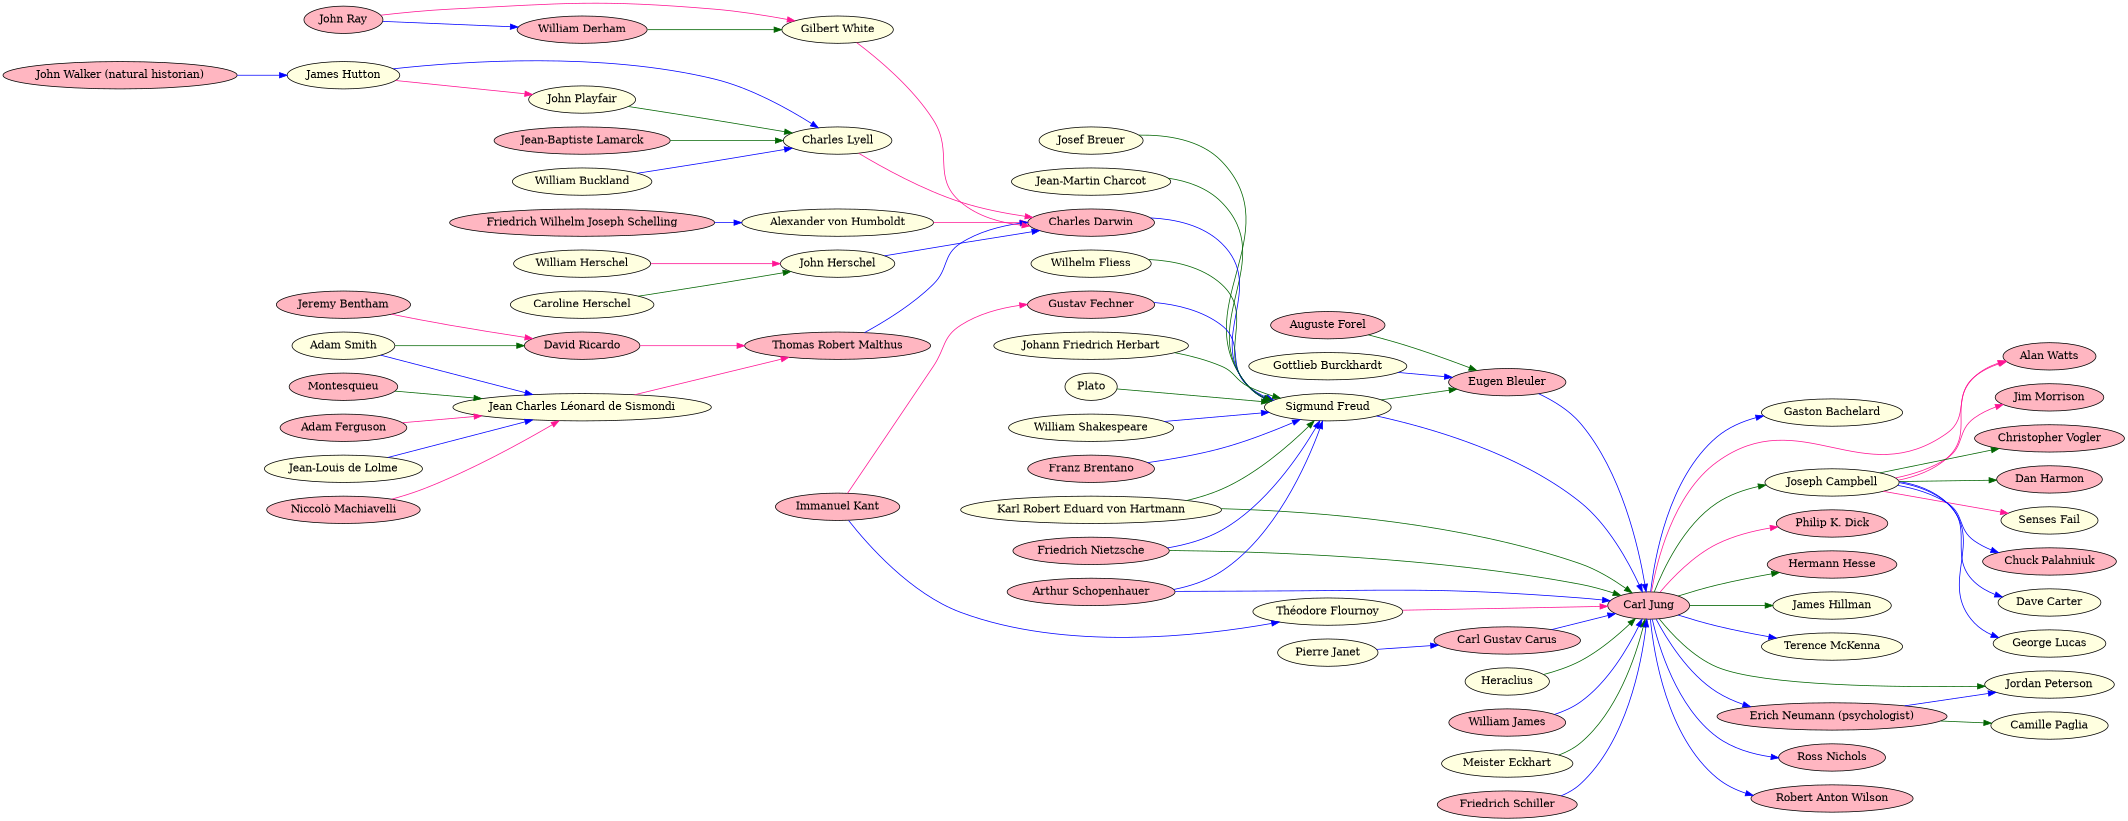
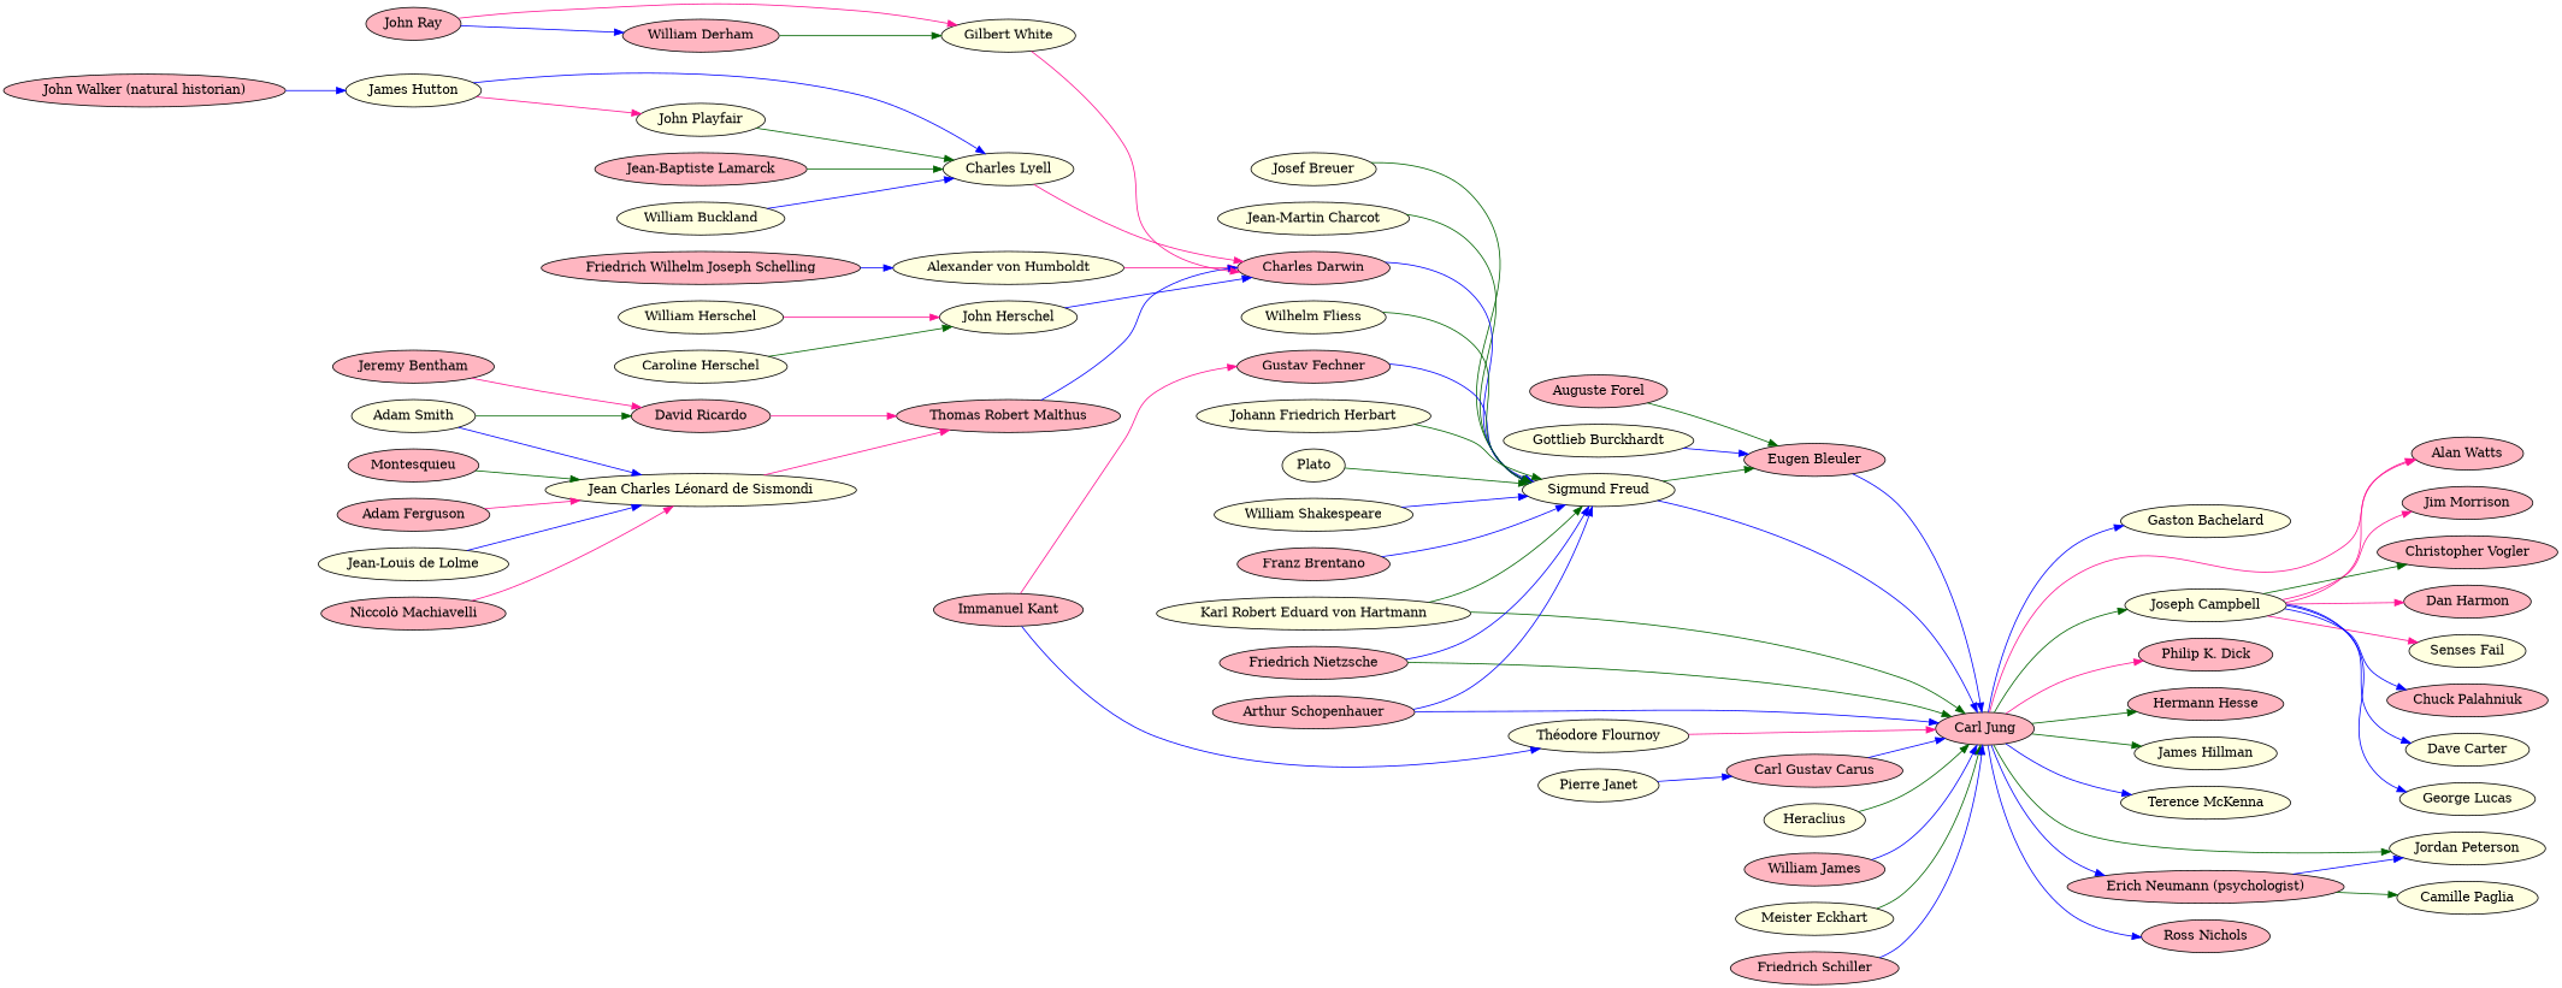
  strict digraph {
    rankdir=LR
    node [fillcolor=lightyellow style=filled]
    edge [color=blue]
    "Carl Jung" [fillcolor=lightpink height=0.5 width=1.25]
    "Gaston Bachelard" [height=0.5 width=2.0972]
    "Joseph Campbell" [height=0.5 width=2.0417]
    "Alan Watts" [fillcolor=lightpink height=0.5 width=1.4306]
    "Philip K. Dick" [fillcolor=lightpink height=0.5 width=1.7151]
    "Hermann Hesse" [fillcolor=lightpink height=0.5 width=1.8776]
    "James Hillman" [height=0.5 width=1.7361]
    "Terence McKenna" [height=0.5 width=2.1528]
    "Erich Neumann (psychologist)" [fillcolor=lightpink height=0.5 width=3.3611]
    "Jordan Peterson" [height=0.5 width=1.9318]
    "Ross Nichols" [fillcolor=lightpink height=0.5 width=1.6667]
-   "Robert Anton Wilson" [fillcolor=lightpink height=0.5 width=2.4734]
    "George Lucas" [height=0.5 width=1.7151]
    "Jim Morrison" [fillcolor=lightpink height=0.5 width=1.6429]
    "Christopher Vogler" [fillcolor=lightpink height=0.5 width=2.2387]
    "Dan Harmon" [fillcolor=lightpink height=0.5 width=1.5887]
    "Senses Fail" [height=0.5 width=1.4444]
    "Chuck Palahniuk" [fillcolor=lightpink height=0.5 width=1.9861]
    "Dave Carter" [height=0.5 width=1.5]
    "Camille Paglia" [height=0.5 width=1.7151]
    "Eugen Bleuler" [fillcolor=lightpink height=0.5 width=1.6806]
    "Auguste Forel" [fillcolor=lightpink height=0.5 width=1.7151]
    "Sigmund Freud" [height=0.5 width=1.8611]
    "Franz Brentano" [fillcolor=lightpink height=0.5 width=1.8472]
    "Josef Breuer" [height=0.5 width=1.5556]
    "Jean-Martin Charcot" [height=0.5 width=2.3472]
    "Charles Darwin" [fillcolor=lightpink height=0.5 width=1.8472]
    "Charles Lyell" [height=0.5 width=1.6111]
    "James Hutton" [height=0.5 width=1.6667]
    "John Playfair" [height=0.5 width=1.6111]
    "John Walker (natural historian)" [fillcolor=lightpink height=0.5 width=3.3761]
    "Jean-Baptiste Lamarck" [fillcolor=lightpink height=0.5 width=2.5833]
    "William Buckland" [height=0.5 width=2.0762]
    "Alexander von Humboldt" [height=0.5 width=2.8525]
    "Friedrich Wilhelm Joseph Schelling" [fillcolor=lightpink height=0.5 width=3.8472]
    "John Herschel" [height=0.5 width=1.7151]
    "William Herschel" [height=0.5 width=2.004]
    "Caroline Herschel" [height=0.5 width=2.0972]
    "Thomas Robert Malthus" [fillcolor=lightpink height=0.5 width=2.7639]
    "David Ricardo" [fillcolor=lightpink height=0.5 width=1.7693]
    "Adam Smith" [height=0.5 width=1.5556]
    "Jean Charles Léonard de Sismondi" [height=0.5 width=3.7917]
    "Jeremy Bentham" [fillcolor=lightpink height=0.5 width=1.9498]
    "Adam Ferguson" [fillcolor=lightpink height=0.5 width=1.9318]
    "Jean-Louis de Lolme" [height=0.5 width=2.4028]
    "Niccolò Machiavelli" [fillcolor=lightpink height=0.5 width=2.2929]
    Montesquieu [fillcolor=lightpink height=0.5 width=1.6111]
    "Gilbert White" [height=0.5 width=1.6667]
    "John Ray" [fillcolor=lightpink height=0.5 width=1.25]
    "William Derham" [fillcolor=lightpink height=0.5 width=1.9167]
    "Gustav Fechner" [fillcolor=lightpink height=0.5 width=1.8957]
    "Immanuel Kant" [fillcolor=lightpink height=0.5 width=1.8234]
    "Théodore Flournoy" [height=0.5 width=2.2778]
    "Wilhelm Fliess" [height=0.5 width=1.7693]
    "Karl Robert Eduard von Hartmann" [height=0.5 width=3.7778]
    "Johann Friedrich Herbart" [height=0.5 width=2.7984]
    "Friedrich Nietzsche" [fillcolor=lightpink height=0.5 width=2.2567]
    Plato [height=0.5 width=0.81243]
    "Arthur Schopenhauer" [fillcolor=lightpink height=0.5 width=2.4583]
    "William Shakespeare" [height=0.5 width=2.3889]
    "Gottlieb Burckhardt" [height=0.5 width=2.3109]
    "Carl Gustav Carus" [fillcolor=lightpink height=0.5 width=2.1667]
    Heraclius [height=0.5 width=1.2277]
    "William James" [fillcolor=lightpink height=0.5 width=1.7361]
    "Pierre Janet" [height=0.5 width=1.4444]
    "Meister Eckhart" [height=0.5 width=1.8776]
    "Friedrich Schiller" [fillcolor=lightpink height=0.5 width=2.0278]
    "Carl Jung" -> "Gaston Bachelard"
    "Carl Jung" -> "Joseph Campbell" [color=darkgreen]
    "Carl Jung" -> "Alan Watts" [color=deeppink]
    "Carl Jung" -> "Philip K. Dick" [color=deeppink]
    "Carl Jung" -> "Hermann Hesse" [color=darkgreen]
    "Carl Jung" -> "James Hillman" [color=darkgreen]
    "Carl Jung" -> "Terence McKenna"
    "Carl Jung" -> "Erich Neumann (psychologist)"
    "Carl Jung" -> "Jordan Peterson" [color=darkgreen]
    "Carl Jung" -> "Ross Nichols"
-   "Carl Jung" -> "Robert Anton Wilson"
    "Joseph Campbell" -> "Alan Watts" [color=deeppink]
    "Joseph Campbell" -> "George Lucas"
    "Joseph Campbell" -> "Jim Morrison" [color=deeppink]
    "Joseph Campbell" -> "Christopher Vogler" [color=darkgreen]
-   "Joseph Campbell" -> "Dan Harmon" [color=darkgreen]
+   "Joseph Campbell" -> "Dan Harmon" [color=deeppink]
    "Joseph Campbell" -> "Senses Fail" [color=deeppink]
    "Joseph Campbell" -> "Chuck Palahniuk"
    "Joseph Campbell" -> "Dave Carter"
    "Erich Neumann (psychologist)" -> "Jordan Peterson"
    "Erich Neumann (psychologist)" -> "Camille Paglia" [color=darkgreen]
    "Eugen Bleuler" -> "Carl Jung"
    "Auguste Forel" -> "Eugen Bleuler" [color=darkgreen]
    "Sigmund Freud" -> "Carl Jung"
    "Sigmund Freud" -> "Eugen Bleuler" [color=darkgreen]
    "Franz Brentano" -> "Sigmund Freud"
    "Josef Breuer" -> "Sigmund Freud" [color=darkgreen]
    "Jean-Martin Charcot" -> "Sigmund Freud" [color=darkgreen]
    "Charles Darwin" -> "Sigmund Freud"
    "Charles Lyell" -> "Charles Darwin" [color=deeppink]
    "James Hutton" -> "Charles Lyell"
    "James Hutton" -> "John Playfair" [color=deeppink]
    "John Playfair" -> "Charles Lyell" [color=darkgreen]
    "John Walker (natural historian)" -> "James Hutton"
    "Jean-Baptiste Lamarck" -> "Charles Lyell" [color=darkgreen]
    "William Buckland" -> "Charles Lyell"
    "Alexander von Humboldt" -> "Charles Darwin" [color=deeppink]
    "Friedrich Wilhelm Joseph Schelling" -> "Alexander von Humboldt"
    "John Herschel" -> "Charles Darwin"
    "William Herschel" -> "John Herschel" [color=deeppink]
    "Caroline Herschel" -> "John Herschel" [color=darkgreen]
    "Thomas Robert Malthus" -> "Charles Darwin"
    "David Ricardo" -> "Thomas Robert Malthus" [color=deeppink]
    "Adam Smith" -> "David Ricardo" [color=darkgreen]
    "Adam Smith" -> "Jean Charles Léonard de Sismondi"
    "Jean Charles Léonard de Sismondi" -> "Thomas Robert Malthus" [color=deeppink]
    "Jeremy Bentham" -> "David Ricardo" [color=deeppink]
    "Adam Ferguson" -> "Jean Charles Léonard de Sismondi" [color=deeppink]
    "Jean-Louis de Lolme" -> "Jean Charles Léonard de Sismondi"
    "Niccolò Machiavelli" -> "Jean Charles Léonard de Sismondi" [color=deeppink]
    Montesquieu -> "Jean Charles Léonard de Sismondi" [color=darkgreen]
    "Gilbert White" -> "Charles Darwin" [color=deeppink]
    "John Ray" -> "Gilbert White" [color=deeppink]
    "John Ray" -> "William Derham"
    "William Derham" -> "Gilbert White" [color=darkgreen]
    "Gustav Fechner" -> "Sigmund Freud"
    "Immanuel Kant" -> "Gustav Fechner" [color=deeppink]
    "Immanuel Kant" -> "Théodore Flournoy"
    "Théodore Flournoy" -> "Carl Jung" [color=deeppink]
    "Wilhelm Fliess" -> "Sigmund Freud" [color=darkgreen]
    "Karl Robert Eduard von Hartmann" -> "Carl Jung" [color=darkgreen]
    "Karl Robert Eduard von Hartmann" -> "Sigmund Freud" [color=darkgreen]
    "Johann Friedrich Herbart" -> "Sigmund Freud" [color=darkgreen]
    "Friedrich Nietzsche" -> "Carl Jung" [color=darkgreen]
    "Friedrich Nietzsche" -> "Sigmund Freud"
    Plato -> "Sigmund Freud" [color=darkgreen]
    "Arthur Schopenhauer" -> "Carl Jung"
    "Arthur Schopenhauer" -> "Sigmund Freud"
    "William Shakespeare" -> "Sigmund Freud"
    "Gottlieb Burckhardt" -> "Eugen Bleuler"
    "Carl Gustav Carus" -> "Carl Jung"
    Heraclius -> "Carl Jung" [color=darkgreen]
    "William James" -> "Carl Jung"
    "Pierre Janet" -> "Carl Gustav Carus"
    "Meister Eckhart" -> "Carl Jung" [color=darkgreen]
    "Friedrich Schiller" -> "Carl Jung"
  }
